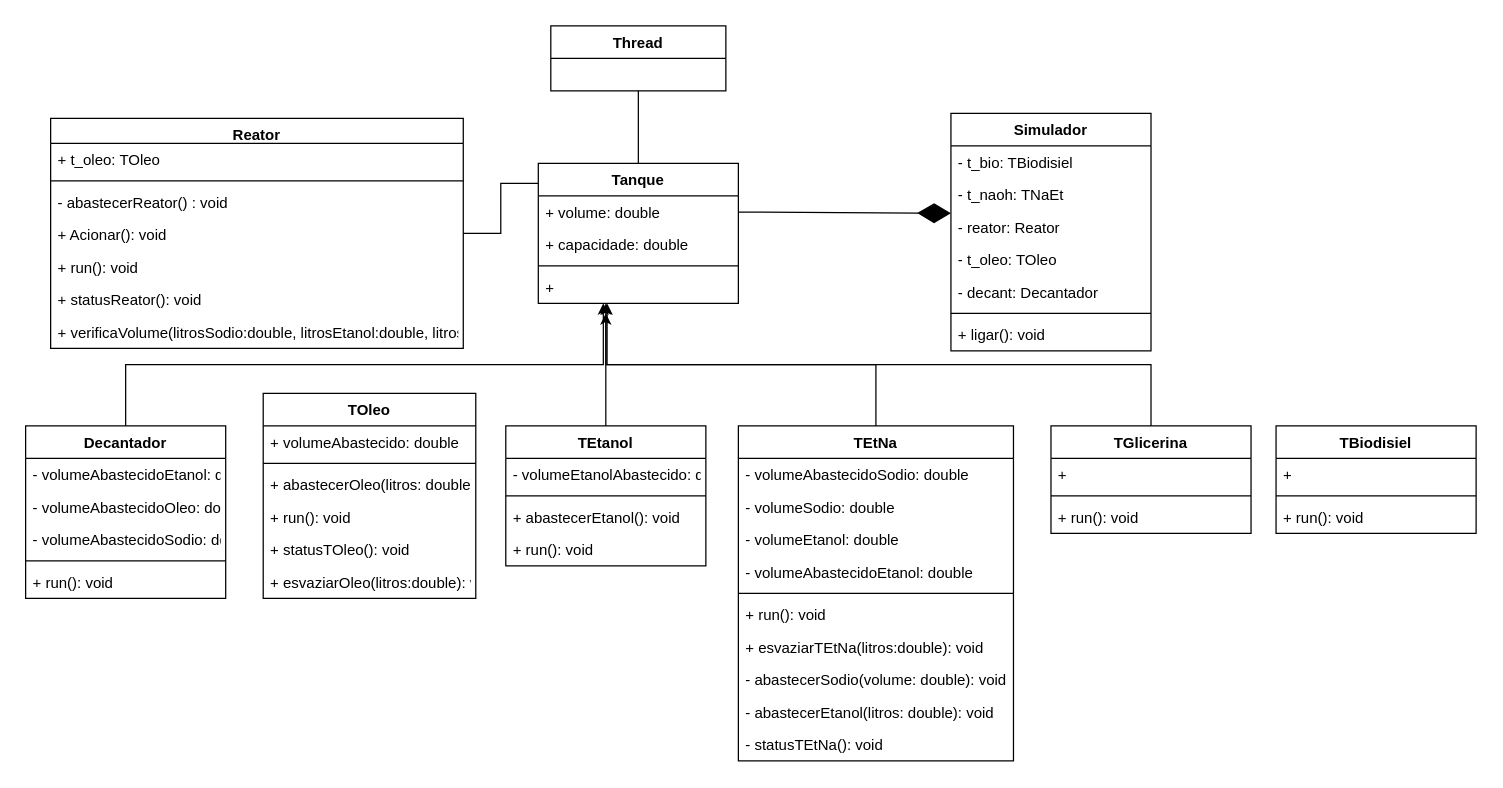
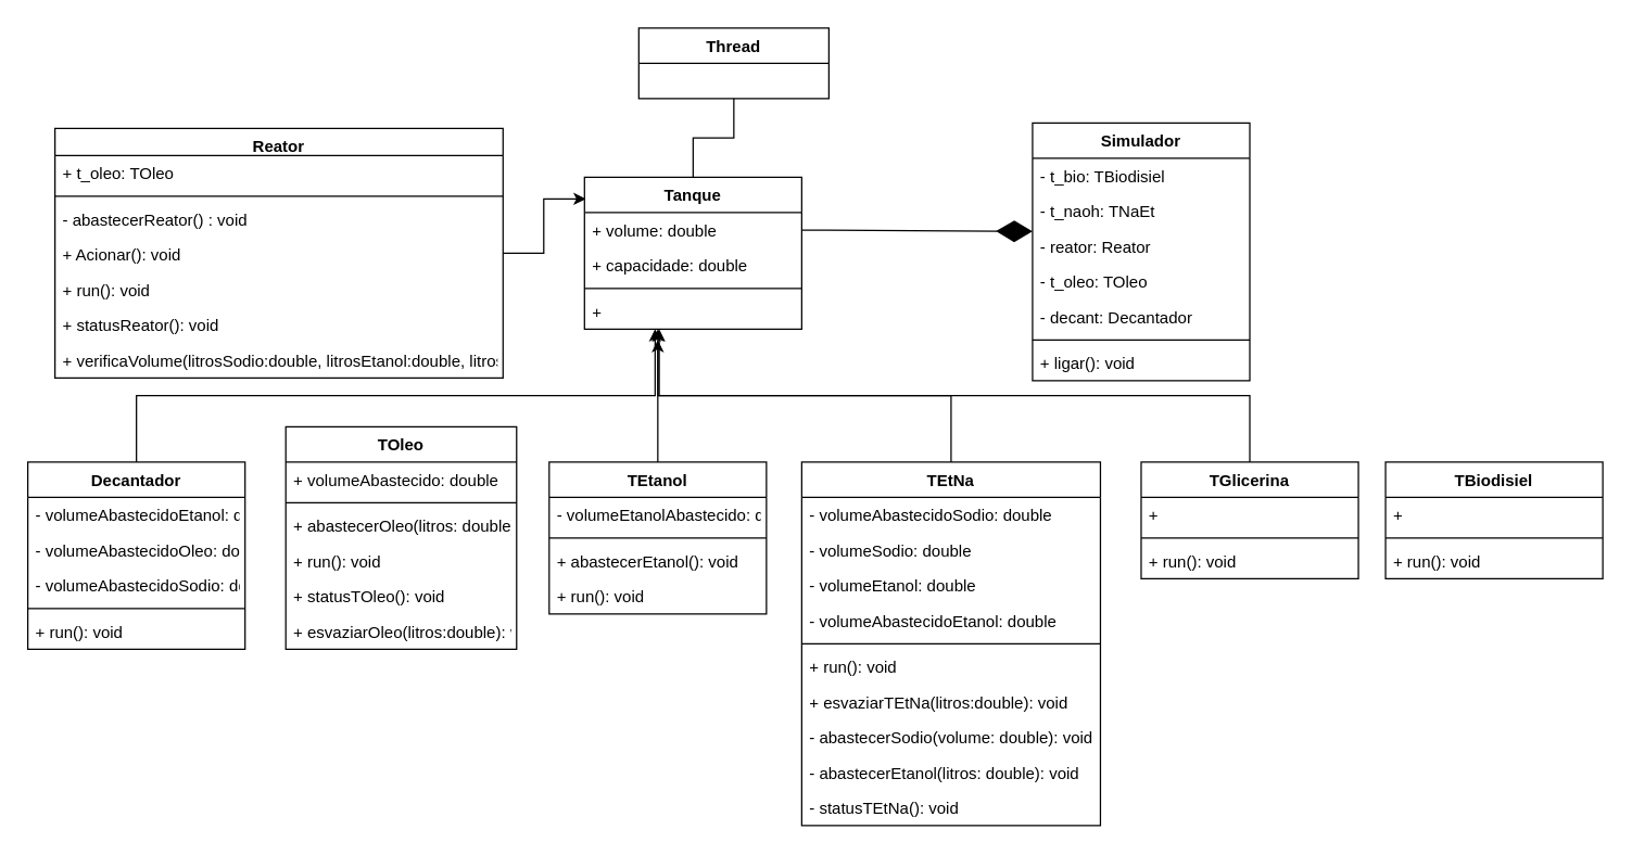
  <mxCell id="0" />
  <mxCell id="1" parent="0" />
- <mxCell id="2" value="Thread" style="swimlane;fontStyle=1;childLayout=stackLayout;horizontal=1;startSize=26;fillColor=none;horizontalStack=0;resizeParent=1;resizeParentMax=0;resizeLast=0;collapsible=1;marginBottom=0;" parent="1" vertex="1"><mxGeometry x="440" y="20" width="140" height="52" as="geometry" /></mxCell>
+ <mxCell id="2" value="Thread" style="swimlane;fontStyle=1;childLayout=stackLayout;horizontal=1;startSize=26;fillColor=none;horizontalStack=0;resizeParent=1;resizeParentMax=0;resizeLast=0;collapsible=1;marginBottom=0;" parent="1" vertex="1"><mxGeometry x="470" y="20" width="140" height="52" as="geometry" /></mxCell>
  <mxCell id="3" value="Simulador" style="swimlane;fontStyle=1;align=center;verticalAlign=top;childLayout=stackLayout;horizontal=1;startSize=26;horizontalStack=0;resizeParent=1;resizeParentMax=0;resizeLast=0;collapsible=1;marginBottom=0;" parent="1" vertex="1"><mxGeometry x="760" y="90" width="160" height="190" as="geometry" /></mxCell>
  <mxCell id="4" value="- t_bio: TBiodisiel" style="text;strokeColor=none;fillColor=none;align=left;verticalAlign=top;spacingLeft=4;spacingRight=4;overflow=hidden;rotatable=0;points=[[0,0.5],[1,0.5]];portConstraint=eastwest;" parent="3" vertex="1"><mxGeometry y="26" width="160" height="26" as="geometry" /></mxCell>
  <mxCell id="5" value="- t_naoh: TNaEt" style="text;strokeColor=none;fillColor=none;align=left;verticalAlign=top;spacingLeft=4;spacingRight=4;overflow=hidden;rotatable=0;points=[[0,0.5],[1,0.5]];portConstraint=eastwest;" parent="3" vertex="1"><mxGeometry y="52" width="160" height="26" as="geometry" /></mxCell>
  <mxCell id="6" value="- reator: Reator" style="text;strokeColor=none;fillColor=none;align=left;verticalAlign=top;spacingLeft=4;spacingRight=4;overflow=hidden;rotatable=0;points=[[0,0.5],[1,0.5]];portConstraint=eastwest;" parent="3" vertex="1"><mxGeometry y="78" width="160" height="26" as="geometry" /></mxCell>
  <mxCell id="7" value="- t_oleo: TOleo" style="text;strokeColor=none;fillColor=none;align=left;verticalAlign=top;spacingLeft=4;spacingRight=4;overflow=hidden;rotatable=0;points=[[0,0.5],[1,0.5]];portConstraint=eastwest;" parent="3" vertex="1"><mxGeometry y="104" width="160" height="26" as="geometry" /></mxCell>
  <mxCell id="8" value="- decant: Decantador" style="text;strokeColor=none;fillColor=none;align=left;verticalAlign=top;spacingLeft=4;spacingRight=4;overflow=hidden;rotatable=0;points=[[0,0.5],[1,0.5]];portConstraint=eastwest;" vertex="1" parent="3"><mxGeometry y="130" width="160" height="26" as="geometry" /></mxCell>
  <mxCell id="9" value="" style="line;strokeWidth=1;fillColor=none;align=left;verticalAlign=middle;spacingTop=-1;spacingLeft=3;spacingRight=3;rotatable=0;labelPosition=right;points=[];portConstraint=eastwest;" parent="3" vertex="1"><mxGeometry y="156" width="160" height="8" as="geometry" /></mxCell>
  <mxCell id="10" value="+ ligar(): void" style="text;strokeColor=none;fillColor=none;align=left;verticalAlign=top;spacingLeft=4;spacingRight=4;overflow=hidden;rotatable=0;points=[[0,0.5],[1,0.5]];portConstraint=eastwest;" parent="3" vertex="1"><mxGeometry y="164" width="160" height="26" as="geometry" /></mxCell>
- <mxCell id="11" style="edgeStyle=orthogonalEdgeStyle;rounded=0;orthogonalLoop=1;jettySize=auto;html=1;entryX=0.006;entryY=0.143;entryDx=0;entryDy=0;entryPerimeter=0;endArrow=none;" parent="1" source="12" target="62" edge="1"><mxGeometry relative="1" as="geometry" /></mxCell>
+ <mxCell id="11" style="edgeStyle=orthogonalEdgeStyle;rounded=0;orthogonalLoop=1;jettySize=auto;html=1;entryX=0.006;entryY=0.143;entryDx=0;entryDy=0;entryPerimeter=0;" parent="1" source="12" target="62" edge="1"><mxGeometry relative="1" as="geometry" /></mxCell>
  <mxCell id="12" value="Reator" style="swimlane;fontStyle=1;align=center;verticalAlign=top;childLayout=stackLayout;horizontal=1;startSize=20;horizontalStack=0;resizeParent=1;resizeParentMax=0;resizeLast=0;collapsible=1;marginBottom=0;" parent="1" vertex="1"><mxGeometry x="40" y="94" width="330" height="184" as="geometry" /></mxCell>
  <mxCell id="13" value="+ t_oleo: TOleo" style="text;strokeColor=none;fillColor=none;align=left;verticalAlign=top;spacingLeft=4;spacingRight=4;overflow=hidden;rotatable=0;points=[[0,0.5],[1,0.5]];portConstraint=eastwest;" parent="12" vertex="1"><mxGeometry y="20" width="330" height="26" as="geometry" /></mxCell>
  <mxCell id="14" value="" style="line;strokeWidth=1;fillColor=none;align=left;verticalAlign=middle;spacingTop=-1;spacingLeft=3;spacingRight=3;rotatable=0;labelPosition=right;points=[];portConstraint=eastwest;" parent="12" vertex="1"><mxGeometry y="46" width="330" height="8" as="geometry" /></mxCell>
  <mxCell id="15" value="- abastecerReator() : void" style="text;strokeColor=none;fillColor=none;align=left;verticalAlign=top;spacingLeft=4;spacingRight=4;overflow=hidden;rotatable=0;points=[[0,0.5],[1,0.5]];portConstraint=eastwest;" vertex="1" parent="12"><mxGeometry y="54" width="330" height="26" as="geometry" /></mxCell>
  <mxCell id="16" value="+ Acionar(): void" style="text;strokeColor=none;fillColor=none;align=left;verticalAlign=top;spacingLeft=4;spacingRight=4;overflow=hidden;rotatable=0;points=[[0,0.5],[1,0.5]];portConstraint=eastwest;" vertex="1" parent="12"><mxGeometry y="80" width="330" height="26" as="geometry" /></mxCell>
  <mxCell id="17" value="+ run(): void" style="text;strokeColor=none;fillColor=none;align=left;verticalAlign=top;spacingLeft=4;spacingRight=4;overflow=hidden;rotatable=0;points=[[0,0.5],[1,0.5]];portConstraint=eastwest;" parent="12" vertex="1"><mxGeometry y="106" width="330" height="26" as="geometry" /></mxCell>
  <mxCell id="18" value="+ statusReator(): void" style="text;strokeColor=none;fillColor=none;align=left;verticalAlign=top;spacingLeft=4;spacingRight=4;overflow=hidden;rotatable=0;points=[[0,0.5],[1,0.5]];portConstraint=eastwest;" vertex="1" parent="12"><mxGeometry y="132" width="330" height="26" as="geometry" /></mxCell>
  <mxCell id="19" value="+ verificaVolume(litrosSodio:double, litrosEtanol:double, litrosOleo:double): void" style="text;strokeColor=none;fillColor=none;align=left;verticalAlign=top;spacingLeft=4;spacingRight=4;overflow=hidden;rotatable=0;points=[[0,0.5],[1,0.5]];portConstraint=eastwest;" vertex="1" parent="12"><mxGeometry y="158" width="330" height="26" as="geometry" /></mxCell>
  <mxCell id="20" style="edgeStyle=orthogonalEdgeStyle;rounded=0;orthogonalLoop=1;jettySize=auto;html=1;" parent="1" source="21" edge="1"><mxGeometry relative="1" as="geometry"><mxPoint x="484" y="250" as="targetPoint" /></mxGeometry></mxCell>
  <mxCell id="21" value="TEtanol" style="swimlane;fontStyle=1;align=center;verticalAlign=top;childLayout=stackLayout;horizontal=1;startSize=26;horizontalStack=0;resizeParent=1;resizeParentMax=0;resizeLast=0;collapsible=1;marginBottom=0;" parent="1" vertex="1"><mxGeometry x="404" y="340" width="160" height="112" as="geometry" /></mxCell>
  <mxCell id="22" value="- volumeEtanolAbastecido: double" style="text;strokeColor=none;fillColor=none;align=left;verticalAlign=top;spacingLeft=4;spacingRight=4;overflow=hidden;rotatable=0;points=[[0,0.5],[1,0.5]];portConstraint=eastwest;" parent="21" vertex="1"><mxGeometry y="26" width="160" height="26" as="geometry" /></mxCell>
  <mxCell id="23" value="" style="line;strokeWidth=1;fillColor=none;align=left;verticalAlign=middle;spacingTop=-1;spacingLeft=3;spacingRight=3;rotatable=0;labelPosition=right;points=[];portConstraint=eastwest;" parent="21" vertex="1"><mxGeometry y="52" width="160" height="8" as="geometry" /></mxCell>
  <mxCell id="24" value="+ abastecerEtanol(): void" style="text;strokeColor=none;fillColor=none;align=left;verticalAlign=top;spacingLeft=4;spacingRight=4;overflow=hidden;rotatable=0;points=[[0,0.5],[1,0.5]];portConstraint=eastwest;" parent="21" vertex="1"><mxGeometry y="60" width="160" height="26" as="geometry" /></mxCell>
  <mxCell id="25" value="+ run(): void" style="text;strokeColor=none;fillColor=none;align=left;verticalAlign=top;spacingLeft=4;spacingRight=4;overflow=hidden;rotatable=0;points=[[0,0.5],[1,0.5]];portConstraint=eastwest;" vertex="1" parent="21"><mxGeometry y="86" width="160" height="26" as="geometry" /></mxCell>
  <mxCell id="26" style="edgeStyle=orthogonalEdgeStyle;rounded=0;orthogonalLoop=1;jettySize=auto;html=1;entryX=0.325;entryY=1;entryDx=0;entryDy=0;entryPerimeter=0;" parent="1" source="27" target="66" edge="1"><mxGeometry relative="1" as="geometry" /></mxCell>
  <mxCell id="27" value="Decantador" style="swimlane;fontStyle=1;align=center;verticalAlign=top;childLayout=stackLayout;horizontal=1;startSize=26;horizontalStack=0;resizeParent=1;resizeParentMax=0;resizeLast=0;collapsible=1;marginBottom=0;" parent="1" vertex="1"><mxGeometry x="20" y="340" width="160" height="138" as="geometry" /></mxCell>
  <mxCell id="28" value="- volumeAbastecidoEtanol: double" style="text;strokeColor=none;fillColor=none;align=left;verticalAlign=top;spacingLeft=4;spacingRight=4;overflow=hidden;rotatable=0;points=[[0,0.5],[1,0.5]];portConstraint=eastwest;" parent="27" vertex="1"><mxGeometry y="26" width="160" height="26" as="geometry" /></mxCell>
  <mxCell id="29" value="- volumeAbastecidoOleo: double" style="text;strokeColor=none;fillColor=none;align=left;verticalAlign=top;spacingLeft=4;spacingRight=4;overflow=hidden;rotatable=0;points=[[0,0.5],[1,0.5]];portConstraint=eastwest;" vertex="1" parent="27"><mxGeometry y="52" width="160" height="26" as="geometry" /></mxCell>
  <mxCell id="30" value="- volumeAbastecidoSodio: double" style="text;strokeColor=none;fillColor=none;align=left;verticalAlign=top;spacingLeft=4;spacingRight=4;overflow=hidden;rotatable=0;points=[[0,0.5],[1,0.5]];portConstraint=eastwest;" vertex="1" parent="27"><mxGeometry y="78" width="160" height="26" as="geometry" /></mxCell>
  <mxCell id="31" value="" style="line;strokeWidth=1;fillColor=none;align=left;verticalAlign=middle;spacingTop=-1;spacingLeft=3;spacingRight=3;rotatable=0;labelPosition=right;points=[];portConstraint=eastwest;" parent="27" vertex="1"><mxGeometry y="104" width="160" height="8" as="geometry" /></mxCell>
  <mxCell id="32" value="+ run(): void" style="text;strokeColor=none;fillColor=none;align=left;verticalAlign=top;spacingLeft=4;spacingRight=4;overflow=hidden;rotatable=0;points=[[0,0.5],[1,0.5]];portConstraint=eastwest;" parent="27" vertex="1"><mxGeometry y="112" width="160" height="26" as="geometry" /></mxCell>
  <mxCell id="33" value="TOleo" style="swimlane;fontStyle=1;align=center;verticalAlign=top;childLayout=stackLayout;horizontal=1;startSize=26;horizontalStack=0;resizeParent=1;resizeParentMax=0;resizeLast=0;collapsible=1;marginBottom=0;" parent="1" vertex="1"><mxGeometry x="210" y="314" width="170" height="164" as="geometry" /></mxCell>
  <mxCell id="34" value="+ volumeAbastecido: double" style="text;strokeColor=none;fillColor=none;align=left;verticalAlign=top;spacingLeft=4;spacingRight=4;overflow=hidden;rotatable=0;points=[[0,0.5],[1,0.5]];portConstraint=eastwest;" parent="33" vertex="1"><mxGeometry y="26" width="170" height="26" as="geometry" /></mxCell>
  <mxCell id="35" value="" style="line;strokeWidth=1;fillColor=none;align=left;verticalAlign=middle;spacingTop=-1;spacingLeft=3;spacingRight=3;rotatable=0;labelPosition=right;points=[];portConstraint=eastwest;" parent="33" vertex="1"><mxGeometry y="52" width="170" height="8" as="geometry" /></mxCell>
  <mxCell id="36" value="+ abastecerOleo(litros: double): double" style="text;strokeColor=none;fillColor=none;align=left;verticalAlign=top;spacingLeft=4;spacingRight=4;overflow=hidden;rotatable=0;points=[[0,0.5],[1,0.5]];portConstraint=eastwest;" parent="33" vertex="1"><mxGeometry y="60" width="170" height="26" as="geometry" /></mxCell>
  <mxCell id="37" value="+ run(): void" style="text;strokeColor=none;fillColor=none;align=left;verticalAlign=top;spacingLeft=4;spacingRight=4;overflow=hidden;rotatable=0;points=[[0,0.5],[1,0.5]];portConstraint=eastwest;" vertex="1" parent="33"><mxGeometry y="86" width="170" height="26" as="geometry" /></mxCell>
  <mxCell id="38" value="+ statusTOleo(): void" style="text;strokeColor=none;fillColor=none;align=left;verticalAlign=top;spacingLeft=4;spacingRight=4;overflow=hidden;rotatable=0;points=[[0,0.5],[1,0.5]];portConstraint=eastwest;" vertex="1" parent="33"><mxGeometry y="112" width="170" height="26" as="geometry" /></mxCell>
  <mxCell id="39" value="+ esvaziarOleo(litros:double): void" style="text;strokeColor=none;fillColor=none;align=left;verticalAlign=top;spacingLeft=4;spacingRight=4;overflow=hidden;rotatable=0;points=[[0,0.5],[1,0.5]];portConstraint=eastwest;" vertex="1" parent="33"><mxGeometry y="138" width="170" height="26" as="geometry" /></mxCell>
  <mxCell id="40" style="edgeStyle=orthogonalEdgeStyle;rounded=0;orthogonalLoop=1;jettySize=auto;html=1;entryX=0.338;entryY=1;entryDx=0;entryDy=0;entryPerimeter=0;" parent="1" source="41" target="66" edge="1"><mxGeometry relative="1" as="geometry" /></mxCell>
  <mxCell id="41" value="TEtNa" style="swimlane;fontStyle=1;align=center;verticalAlign=top;childLayout=stackLayout;horizontal=1;startSize=26;horizontalStack=0;resizeParent=1;resizeParentMax=0;resizeLast=0;collapsible=1;marginBottom=0;" parent="1" vertex="1"><mxGeometry x="590" y="340" width="220" height="268" as="geometry" /></mxCell>
  <mxCell id="42" value="- volumeAbastecidoSodio: double" style="text;strokeColor=none;fillColor=none;align=left;verticalAlign=top;spacingLeft=4;spacingRight=4;overflow=hidden;rotatable=0;points=[[0,0.5],[1,0.5]];portConstraint=eastwest;" parent="41" vertex="1"><mxGeometry y="26" width="220" height="26" as="geometry" /></mxCell>
  <mxCell id="43" value="- volumeSodio: double" style="text;strokeColor=none;fillColor=none;align=left;verticalAlign=top;spacingLeft=4;spacingRight=4;overflow=hidden;rotatable=0;points=[[0,0.5],[1,0.5]];portConstraint=eastwest;" vertex="1" parent="41"><mxGeometry y="52" width="220" height="26" as="geometry" /></mxCell>
  <mxCell id="44" value="- volumeEtanol: double" style="text;strokeColor=none;fillColor=none;align=left;verticalAlign=top;spacingLeft=4;spacingRight=4;overflow=hidden;rotatable=0;points=[[0,0.5],[1,0.5]];portConstraint=eastwest;" vertex="1" parent="41"><mxGeometry y="78" width="220" height="26" as="geometry" /></mxCell>
  <mxCell id="45" value="- volumeAbastecidoEtanol: double" style="text;strokeColor=none;fillColor=none;align=left;verticalAlign=top;spacingLeft=4;spacingRight=4;overflow=hidden;rotatable=0;points=[[0,0.5],[1,0.5]];portConstraint=eastwest;" vertex="1" parent="41"><mxGeometry y="104" width="220" height="26" as="geometry" /></mxCell>
  <mxCell id="46" value="" style="line;strokeWidth=1;fillColor=none;align=left;verticalAlign=middle;spacingTop=-1;spacingLeft=3;spacingRight=3;rotatable=0;labelPosition=right;points=[];portConstraint=eastwest;" parent="41" vertex="1"><mxGeometry y="130" width="220" height="8" as="geometry" /></mxCell>
  <mxCell id="47" value="+ run(): void" style="text;strokeColor=none;fillColor=none;align=left;verticalAlign=top;spacingLeft=4;spacingRight=4;overflow=hidden;rotatable=0;points=[[0,0.5],[1,0.5]];portConstraint=eastwest;" parent="41" vertex="1"><mxGeometry y="138" width="220" height="26" as="geometry" /></mxCell>
  <mxCell id="48" value="+ esvaziarTEtNa(litros:double): void" style="text;strokeColor=none;fillColor=none;align=left;verticalAlign=top;spacingLeft=4;spacingRight=4;overflow=hidden;rotatable=0;points=[[0,0.5],[1,0.5]];portConstraint=eastwest;" vertex="1" parent="41"><mxGeometry y="164" width="220" height="26" as="geometry" /></mxCell>
  <mxCell id="49" value="- abastecerSodio(volume: double): void" style="text;strokeColor=none;fillColor=none;align=left;verticalAlign=top;spacingLeft=4;spacingRight=4;overflow=hidden;rotatable=0;points=[[0,0.5],[1,0.5]];portConstraint=eastwest;" vertex="1" parent="41"><mxGeometry y="190" width="220" height="26" as="geometry" /></mxCell>
  <mxCell id="50" value="- abastecerEtanol(litros: double): void" style="text;strokeColor=none;fillColor=none;align=left;verticalAlign=top;spacingLeft=4;spacingRight=4;overflow=hidden;rotatable=0;points=[[0,0.5],[1,0.5]];portConstraint=eastwest;" vertex="1" parent="41"><mxGeometry y="216" width="220" height="26" as="geometry" /></mxCell>
  <mxCell id="51" value="- statusTEtNa(): void" style="text;strokeColor=none;fillColor=none;align=left;verticalAlign=top;spacingLeft=4;spacingRight=4;overflow=hidden;rotatable=0;points=[[0,0.5],[1,0.5]];portConstraint=eastwest;" vertex="1" parent="41"><mxGeometry y="242" width="220" height="26" as="geometry" /></mxCell>
  <mxCell id="52" style="edgeStyle=orthogonalEdgeStyle;rounded=0;orthogonalLoop=1;jettySize=auto;html=1;entryX=0.344;entryY=1;entryDx=0;entryDy=0;entryPerimeter=0;" parent="1" source="53" target="66" edge="1"><mxGeometry relative="1" as="geometry" /></mxCell>
  <mxCell id="53" value="TGlicerina" style="swimlane;fontStyle=1;align=center;verticalAlign=top;childLayout=stackLayout;horizontal=1;startSize=26;horizontalStack=0;resizeParent=1;resizeParentMax=0;resizeLast=0;collapsible=1;marginBottom=0;" parent="1" vertex="1"><mxGeometry x="840" y="340" width="160" height="86" as="geometry" /></mxCell>
  <mxCell id="54" value="+ " style="text;strokeColor=none;fillColor=none;align=left;verticalAlign=top;spacingLeft=4;spacingRight=4;overflow=hidden;rotatable=0;points=[[0,0.5],[1,0.5]];portConstraint=eastwest;" parent="53" vertex="1"><mxGeometry y="26" width="160" height="26" as="geometry" /></mxCell>
  <mxCell id="55" value="" style="line;strokeWidth=1;fillColor=none;align=left;verticalAlign=middle;spacingTop=-1;spacingLeft=3;spacingRight=3;rotatable=0;labelPosition=right;points=[];portConstraint=eastwest;" parent="53" vertex="1"><mxGeometry y="52" width="160" height="8" as="geometry" /></mxCell>
  <mxCell id="56" value="+ run(): void" style="text;strokeColor=none;fillColor=none;align=left;verticalAlign=top;spacingLeft=4;spacingRight=4;overflow=hidden;rotatable=0;points=[[0,0.5],[1,0.5]];portConstraint=eastwest;" parent="53" vertex="1"><mxGeometry y="60" width="160" height="26" as="geometry" /></mxCell>
  <mxCell id="57" value="TBiodisiel" style="swimlane;fontStyle=1;align=center;verticalAlign=top;childLayout=stackLayout;horizontal=1;startSize=26;horizontalStack=0;resizeParent=1;resizeParentMax=0;resizeLast=0;collapsible=1;marginBottom=0;" parent="1" vertex="1"><mxGeometry x="1020" y="340" width="160" height="86" as="geometry" /></mxCell>
  <mxCell id="58" value="+ " style="text;strokeColor=none;fillColor=none;align=left;verticalAlign=top;spacingLeft=4;spacingRight=4;overflow=hidden;rotatable=0;points=[[0,0.5],[1,0.5]];portConstraint=eastwest;" parent="57" vertex="1"><mxGeometry y="26" width="160" height="26" as="geometry" /></mxCell>
  <mxCell id="59" value="" style="line;strokeWidth=1;fillColor=none;align=left;verticalAlign=middle;spacingTop=-1;spacingLeft=3;spacingRight=3;rotatable=0;labelPosition=right;points=[];portConstraint=eastwest;" parent="57" vertex="1"><mxGeometry y="52" width="160" height="8" as="geometry" /></mxCell>
  <mxCell id="60" value="+ run(): void" style="text;strokeColor=none;fillColor=none;align=left;verticalAlign=top;spacingLeft=4;spacingRight=4;overflow=hidden;rotatable=0;points=[[0,0.5],[1,0.5]];portConstraint=eastwest;" parent="57" vertex="1"><mxGeometry y="60" width="160" height="26" as="geometry" /></mxCell>
  <mxCell id="61" style="edgeStyle=orthogonalEdgeStyle;rounded=0;orthogonalLoop=1;jettySize=auto;html=1;entryX=0.5;entryY=1;entryDx=0;entryDy=0;endArrow=none;" parent="1" source="62" target="2" edge="1"><mxGeometry relative="1" as="geometry" /></mxCell>
  <mxCell id="62" value="Tanque" style="swimlane;fontStyle=1;align=center;verticalAlign=top;childLayout=stackLayout;horizontal=1;startSize=26;horizontalStack=0;resizeParent=1;resizeParentMax=0;resizeLast=0;collapsible=1;marginBottom=0;" parent="1" vertex="1"><mxGeometry x="430" y="130" width="160" height="112" as="geometry" /></mxCell>
  <mxCell id="63" value="+ volume: double" style="text;strokeColor=none;fillColor=none;align=left;verticalAlign=top;spacingLeft=4;spacingRight=4;overflow=hidden;rotatable=0;points=[[0,0.5],[1,0.5]];portConstraint=eastwest;" parent="62" vertex="1"><mxGeometry y="26" width="160" height="26" as="geometry" /></mxCell>
  <mxCell id="64" value="+ capacidade: double" style="text;strokeColor=none;fillColor=none;align=left;verticalAlign=top;spacingLeft=4;spacingRight=4;overflow=hidden;rotatable=0;points=[[0,0.5],[1,0.5]];portConstraint=eastwest;" parent="62" vertex="1"><mxGeometry y="52" width="160" height="26" as="geometry" /></mxCell>
  <mxCell id="65" value="" style="line;strokeWidth=1;fillColor=none;align=left;verticalAlign=middle;spacingTop=-1;spacingLeft=3;spacingRight=3;rotatable=0;labelPosition=right;points=[];portConstraint=eastwest;" parent="62" vertex="1"><mxGeometry y="78" width="160" height="8" as="geometry" /></mxCell>
  <mxCell id="66" value="+ " style="text;strokeColor=none;fillColor=none;align=left;verticalAlign=top;spacingLeft=4;spacingRight=4;overflow=hidden;rotatable=0;points=[[0,0.5],[1,0.5]];portConstraint=eastwest;" parent="62" vertex="1"><mxGeometry y="86" width="160" height="26" as="geometry" /></mxCell>
  <mxCell id="67" value="" style="endArrow=diamondThin;endFill=1;endSize=24;html=1;exitX=1;exitY=0.5;exitDx=0;exitDy=0;" parent="1" source="63" edge="1"><mxGeometry width="160" relative="1" as="geometry"><mxPoint x="600" y="170" as="sourcePoint" /><mxPoint x="760" y="170" as="targetPoint" /></mxGeometry></mxCell>
